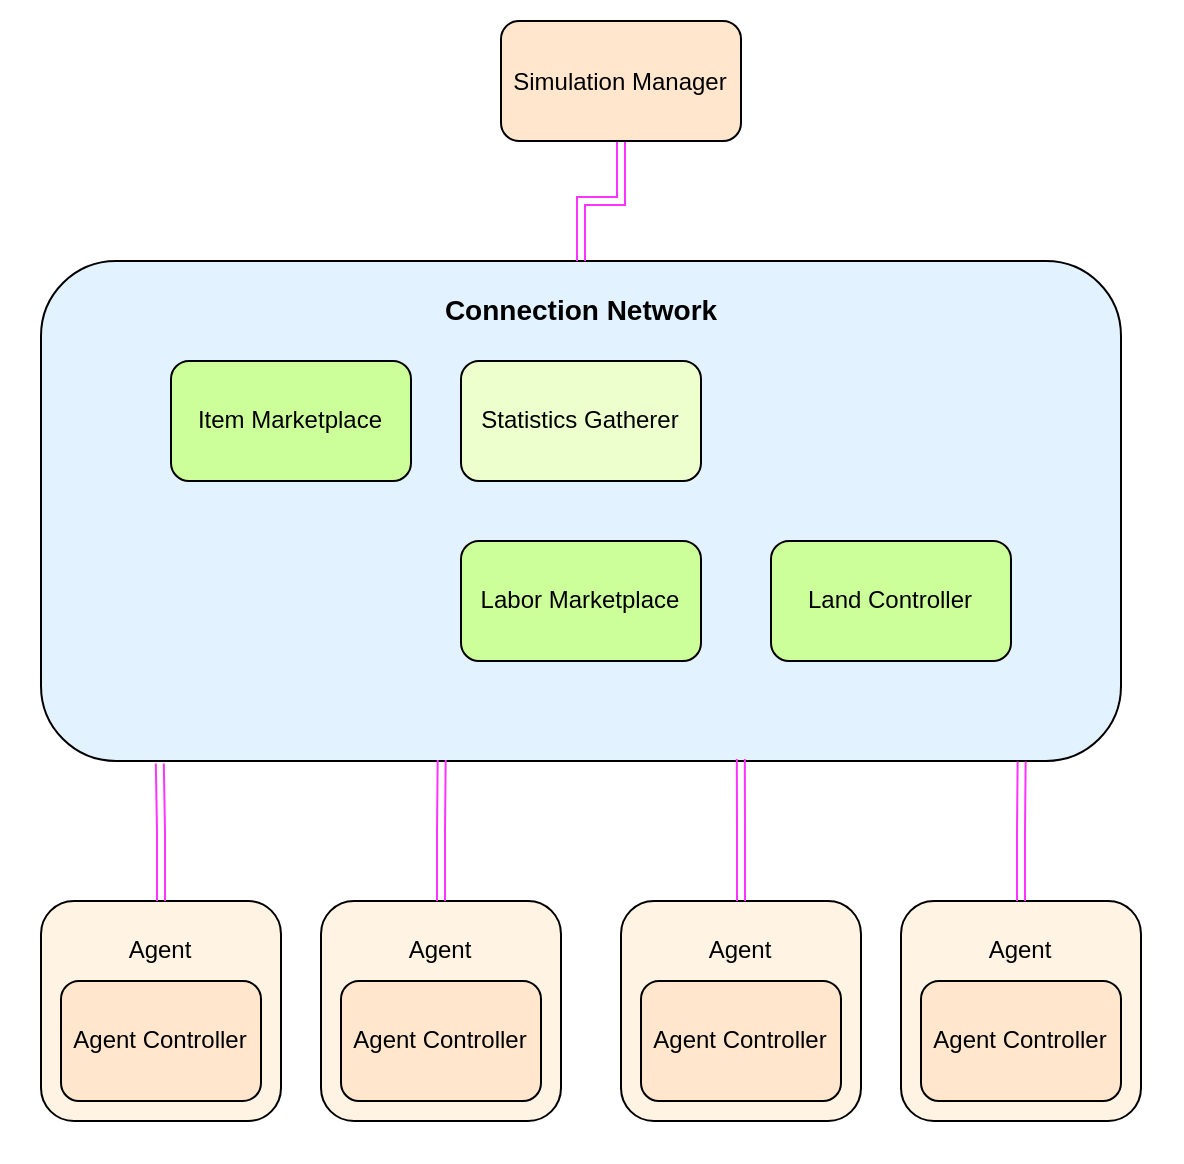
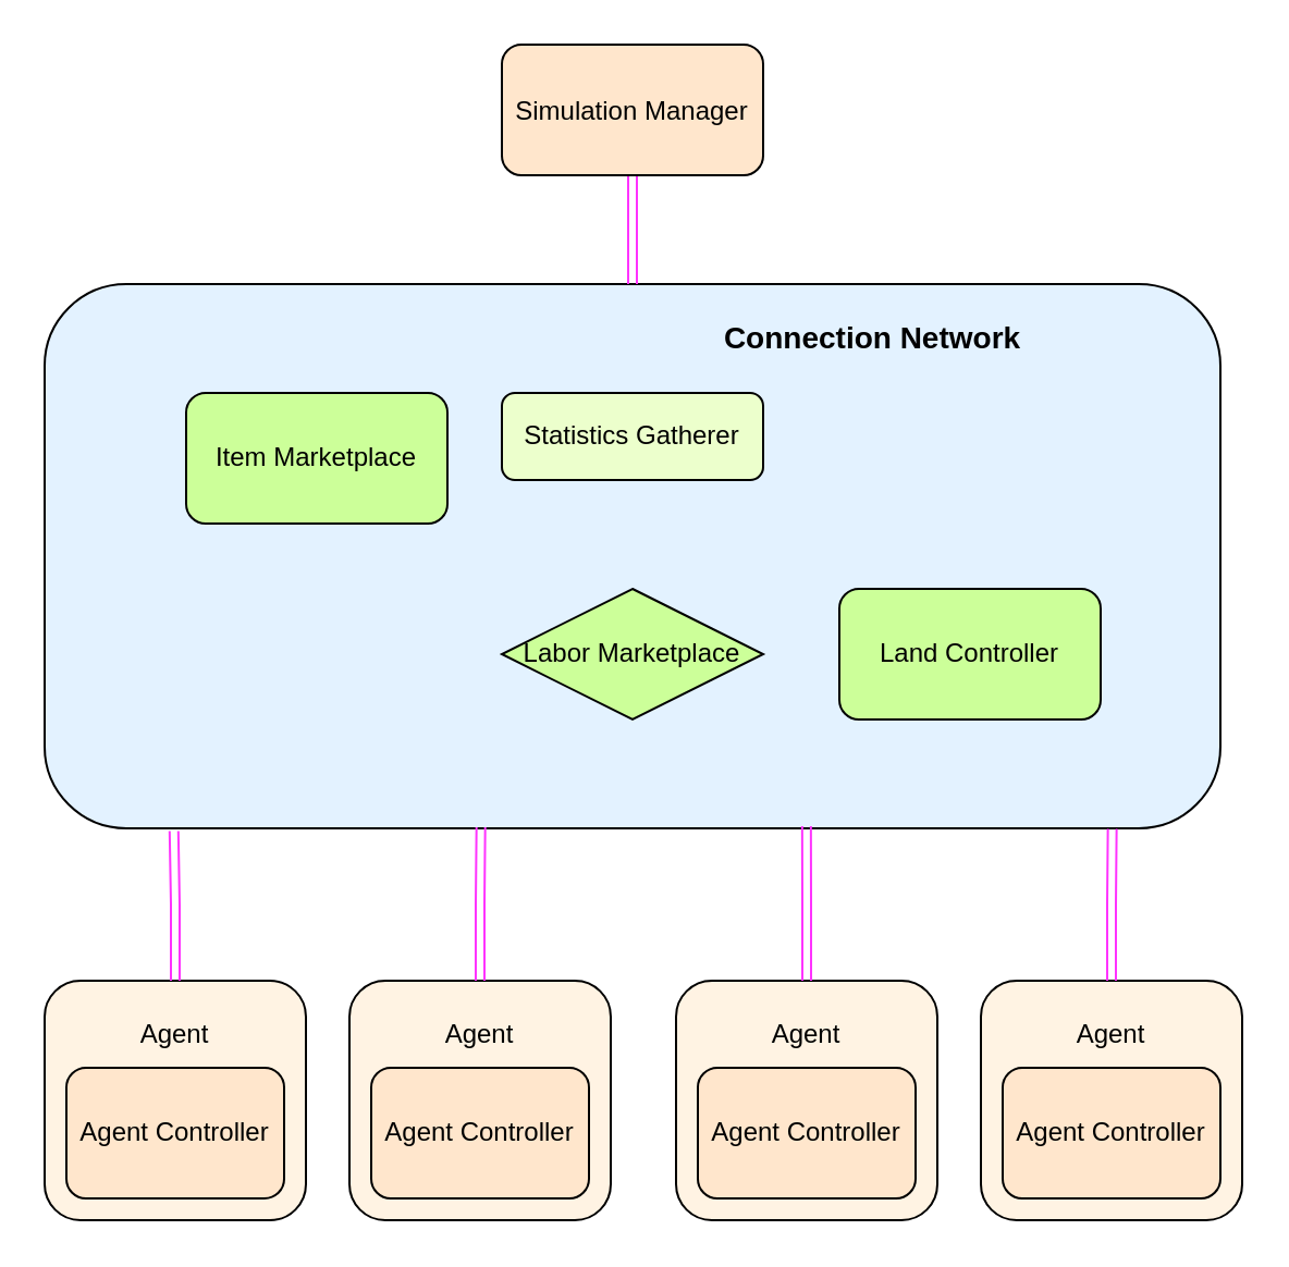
  <mxCell id="0" />
  <mxCell id="1" parent="0" />
  <mxCell id="2" value="" style="rounded=1;whiteSpace=wrap;html=1;fillColor=#E3F2FF;" vertex="1" parent="1"><mxGeometry x="20" y="130" width="540" height="250" as="geometry" /></mxCell>
  <mxCell id="3" value="Item Marketplace" style="rounded=1;whiteSpace=wrap;html=1;fillColor=#CCFF99;" vertex="1" parent="1"><mxGeometry x="85" y="180" width="120" height="60" as="geometry" /></mxCell>
- <mxCell id="4" value="Labor Marketplace" style="rounded=1;whiteSpace=wrap;html=1;fillColor=#CCFF99;" vertex="1" parent="1"><mxGeometry x="230" y="270" width="120" height="60" as="geometry" /></mxCell>
+ <mxCell id="4" value="Labor Marketplace" style="rhombus;whiteSpace=wrap;html=1;fillColor=#CCFF99;" vertex="1" parent="1"><mxGeometry x="230" y="270" width="120" height="60" as="geometry" /></mxCell>
  <mxCell id="5" value="Land Controller" style="rounded=1;whiteSpace=wrap;html=1;fillColor=#CCFF99;" vertex="1" parent="1"><mxGeometry x="385" y="270" width="120" height="60" as="geometry" /></mxCell>
- <mxCell id="6" value="Statistics Gatherer" style="rounded=1;whiteSpace=wrap;html=1;fillColor=#ECFFCC;" vertex="1" parent="1"><mxGeometry x="230" y="180" width="120" height="60" as="geometry" /></mxCell>
- <mxCell id="7" value="&lt;b&gt;&lt;font style=&quot;font-size: 14px;&quot;&gt;Connection Network&lt;/font&gt;&lt;/b&gt;" style="text;html=1;strokeColor=none;fillColor=none;align=center;verticalAlign=middle;whiteSpace=wrap;rounded=0;" vertex="1" parent="1"><mxGeometry x="203" y="140" width="175" height="30" as="geometry" /></mxCell>
+ <mxCell id="6" value="Statistics Gatherer" style="rounded=1;whiteSpace=wrap;html=1;fillColor=#ECFFCC;" vertex="1" parent="1"><mxGeometry x="230" y="180" width="120" height="40" as="geometry" /></mxCell>
+ <mxCell id="7" value="&lt;b&gt;&lt;font style=&quot;font-size: 14px;&quot;&gt;Connection Network&lt;/font&gt;&lt;/b&gt;" style="text;html=1;strokeColor=none;fillColor=none;align=center;verticalAlign=middle;whiteSpace=wrap;rounded=0;" vertex="1" parent="1"><mxGeometry x="313" y="140" width="175" height="30" as="geometry" /></mxCell>
  <mxCell id="8" style="edgeStyle=orthogonalEdgeStyle;rounded=0;orthogonalLoop=1;jettySize=auto;html=1;exitX=0.5;exitY=1;exitDx=0;exitDy=0;entryX=0.5;entryY=0;entryDx=0;entryDy=0;fontSize=12;shape=link;strokeColor=#FF33FF;" edge="1" parent="1" source="9" target="2"><mxGeometry relative="1" as="geometry" /></mxCell>
- <mxCell id="9" value="&lt;font style=&quot;font-size: 12px;&quot;&gt;Simulation Manager&lt;/font&gt;" style="rounded=1;whiteSpace=wrap;html=1;fontSize=14;fillColor=#FFE6CC;" vertex="1" parent="1"><mxGeometry x="250" y="10" width="120" height="60" as="geometry" /></mxCell>
+ <mxCell id="9" value="&lt;font style=&quot;font-size: 12px;&quot;&gt;Simulation Manager&lt;/font&gt;" style="rounded=1;whiteSpace=wrap;html=1;fontSize=14;fillColor=#FFE6CC;" vertex="1" parent="1"><mxGeometry x="230" y="20" width="120" height="60" as="geometry" /></mxCell>
  <mxCell id="10" value="" style="group" vertex="1" connectable="0" parent="1"><mxGeometry x="310" y="450" width="120" height="110" as="geometry" /></mxCell>
  <mxCell id="11" value="" style="rounded=1;whiteSpace=wrap;html=1;fontSize=12;fillColor=#FFF3E3;" vertex="1" parent="10"><mxGeometry width="120" height="110" as="geometry" /></mxCell>
  <mxCell id="12" value="Agent Controller" style="rounded=1;whiteSpace=wrap;html=1;fontSize=12;fillColor=#FFE6CC;" vertex="1" parent="10"><mxGeometry x="10" y="40" width="100" height="60" as="geometry" /></mxCell>
  <mxCell id="13" value="Agent" style="text;html=1;strokeColor=none;fillColor=none;align=center;verticalAlign=middle;whiteSpace=wrap;rounded=0;fontSize=12;" vertex="1" parent="10"><mxGeometry x="30" y="10" width="60" height="30" as="geometry" /></mxCell>
  <mxCell id="14" value="" style="group" vertex="1" connectable="0" parent="1"><mxGeometry x="450" y="450" width="120" height="110" as="geometry" /></mxCell>
  <mxCell id="15" value="" style="rounded=1;whiteSpace=wrap;html=1;fontSize=12;fillColor=#FFF3E3;" vertex="1" parent="14"><mxGeometry width="120" height="110" as="geometry" /></mxCell>
  <mxCell id="16" value="Agent Controller" style="rounded=1;whiteSpace=wrap;html=1;fontSize=12;fillColor=#FFE6CC;" vertex="1" parent="14"><mxGeometry x="10" y="40" width="100" height="60" as="geometry" /></mxCell>
  <mxCell id="17" value="Agent" style="text;html=1;strokeColor=none;fillColor=none;align=center;verticalAlign=middle;whiteSpace=wrap;rounded=0;fontSize=12;" vertex="1" parent="14"><mxGeometry x="30" y="10" width="60" height="30" as="geometry" /></mxCell>
  <mxCell id="18" value="" style="group" vertex="1" connectable="0" parent="1"><mxGeometry x="20" y="450" width="120" height="110" as="geometry" /></mxCell>
  <mxCell id="19" value="" style="rounded=1;whiteSpace=wrap;html=1;fontSize=12;fillColor=#FFF3E3;" vertex="1" parent="18"><mxGeometry width="120" height="110" as="geometry" /></mxCell>
  <mxCell id="20" value="Agent Controller" style="rounded=1;whiteSpace=wrap;html=1;fontSize=12;fillColor=#FFE6CC;" vertex="1" parent="18"><mxGeometry x="10" y="40" width="100" height="60" as="geometry" /></mxCell>
  <mxCell id="21" value="Agent" style="text;html=1;strokeColor=none;fillColor=none;align=center;verticalAlign=middle;whiteSpace=wrap;rounded=0;fontSize=12;" vertex="1" parent="18"><mxGeometry x="30" y="10" width="60" height="30" as="geometry" /></mxCell>
  <mxCell id="22" value="" style="group" vertex="1" connectable="0" parent="1"><mxGeometry x="160" y="450" width="120" height="110" as="geometry" /></mxCell>
  <mxCell id="23" value="" style="rounded=1;whiteSpace=wrap;html=1;fontSize=12;fillColor=#FFF3E3;" vertex="1" parent="22"><mxGeometry width="120" height="110" as="geometry" /></mxCell>
  <mxCell id="24" value="Agent Controller" style="rounded=1;whiteSpace=wrap;html=1;fontSize=12;fillColor=#FFE6CC;" vertex="1" parent="22"><mxGeometry x="10" y="40" width="100" height="60" as="geometry" /></mxCell>
  <mxCell id="25" value="Agent" style="text;html=1;strokeColor=none;fillColor=none;align=center;verticalAlign=middle;whiteSpace=wrap;rounded=0;fontSize=12;" vertex="1" parent="22"><mxGeometry x="30" y="10" width="60" height="30" as="geometry" /></mxCell>
  <mxCell id="26" style="edgeStyle=orthogonalEdgeStyle;shape=link;rounded=0;orthogonalLoop=1;jettySize=auto;html=1;exitX=0.5;exitY=0;exitDx=0;exitDy=0;entryX=0.11;entryY=1.005;entryDx=0;entryDy=0;entryPerimeter=0;fontSize=12;strokeColor=#FF33FF;" edge="1" parent="1" source="19" target="2"><mxGeometry relative="1" as="geometry" /></mxCell>
  <mxCell id="27" style="edgeStyle=orthogonalEdgeStyle;shape=link;rounded=0;orthogonalLoop=1;jettySize=auto;html=1;exitX=0.5;exitY=0;exitDx=0;exitDy=0;entryX=0.371;entryY=0.998;entryDx=0;entryDy=0;entryPerimeter=0;fontSize=12;strokeColor=#FF33FF;" edge="1" parent="1" source="23" target="2"><mxGeometry relative="1" as="geometry" /></mxCell>
  <mxCell id="28" style="edgeStyle=orthogonalEdgeStyle;shape=link;rounded=0;orthogonalLoop=1;jettySize=auto;html=1;exitX=0.5;exitY=0;exitDx=0;exitDy=0;entryX=0.648;entryY=0.996;entryDx=0;entryDy=0;entryPerimeter=0;fontSize=12;strokeColor=#FF33FF;" edge="1" parent="1" source="11" target="2"><mxGeometry relative="1" as="geometry" /></mxCell>
  <mxCell id="29" style="edgeStyle=orthogonalEdgeStyle;shape=link;rounded=0;orthogonalLoop=1;jettySize=auto;html=1;exitX=0.5;exitY=0;exitDx=0;exitDy=0;entryX=0.908;entryY=1.001;entryDx=0;entryDy=0;entryPerimeter=0;fontSize=12;strokeColor=#FF33FF;" edge="1" parent="1" source="15" target="2"><mxGeometry relative="1" as="geometry" /></mxCell>
